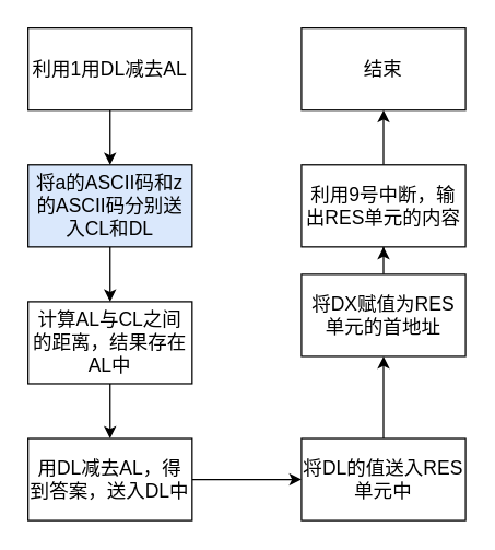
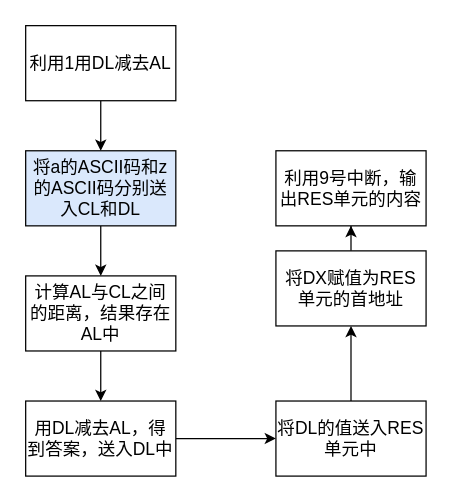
  <mxCell id="0" />
  <mxCell id="1" parent="0" />
  <mxCell id="2" value="" style="edgeStyle=orthogonalEdgeStyle;rounded=0;orthogonalLoop=1;jettySize=auto;html=1;" edge="1" parent="1" source="3" target="5"><mxGeometry relative="1" as="geometry" /></mxCell>
  <mxCell id="3" value="&lt;font style=&quot;font-size: 14px&quot;&gt;利用1用DL减去AL&lt;/font&gt;" style="rounded=0;whiteSpace=wrap;html=1;" vertex="1" parent="1"><mxGeometry x="20" y="20" width="120" height="60" as="geometry" /></mxCell>
  <mxCell id="4" value="" style="edgeStyle=orthogonalEdgeStyle;rounded=0;orthogonalLoop=1;jettySize=auto;html=1;" edge="1" parent="1" source="5" target="7"><mxGeometry relative="1" as="geometry" /></mxCell>
  <mxCell id="5" value="&lt;font style=&quot;font-size: 14px&quot;&gt;将a的ASCII码和z的ASCII码分别送入CL和DL&lt;/font&gt;" style="rounded=0;whiteSpace=wrap;html=1;fillColor=#dae8fc;" vertex="1" parent="1"><mxGeometry x="20" y="120" width="120" height="60" as="geometry" /></mxCell>
  <mxCell id="6" value="" style="edgeStyle=orthogonalEdgeStyle;rounded=0;orthogonalLoop=1;jettySize=auto;html=1;" edge="1" parent="1" source="7" target="9"><mxGeometry relative="1" as="geometry" /></mxCell>
  <mxCell id="7" value="&lt;font style=&quot;font-size: 14px&quot;&gt;计算AL与CL之间的距离，结果存在AL中&lt;/font&gt;" style="rounded=0;whiteSpace=wrap;html=1;" vertex="1" parent="1"><mxGeometry x="20" y="220" width="120" height="60" as="geometry" /></mxCell>
  <mxCell id="8" value="" style="edgeStyle=orthogonalEdgeStyle;rounded=0;orthogonalLoop=1;jettySize=auto;html=1;" edge="1" parent="1" source="9" target="11"><mxGeometry relative="1" as="geometry" /></mxCell>
  <mxCell id="9" value="&lt;font style=&quot;font-size: 14px&quot;&gt;用DL减去AL，得到答案，送入DL中&lt;/font&gt;" style="rounded=0;whiteSpace=wrap;html=1;" vertex="1" parent="1"><mxGeometry x="20" y="320" width="120" height="60" as="geometry" /></mxCell>
  <mxCell id="10" value="" style="edgeStyle=orthogonalEdgeStyle;rounded=0;orthogonalLoop=1;jettySize=auto;html=1;" edge="1" parent="1" source="11" target="13"><mxGeometry relative="1" as="geometry" /></mxCell>
  <mxCell id="11" value="&lt;font style=&quot;font-size: 14px&quot;&gt;将DL的值送入RES单元中&lt;/font&gt;" style="rounded=0;whiteSpace=wrap;html=1;" vertex="1" parent="1"><mxGeometry x="220" y="320" width="120" height="60" as="geometry" /></mxCell>
  <mxCell id="12" value="" style="edgeStyle=orthogonalEdgeStyle;rounded=0;orthogonalLoop=1;jettySize=auto;html=1;" edge="1" parent="1" source="13" target="15"><mxGeometry relative="1" as="geometry" /></mxCell>
  <mxCell id="13" value="&lt;font style=&quot;font-size: 14px&quot;&gt;将DX赋值为RES单元的首地址&lt;/font&gt;" style="rounded=0;whiteSpace=wrap;html=1;" vertex="1" parent="1"><mxGeometry x="220" y="200" width="120" height="60" as="geometry" /></mxCell>
- <mxCell id="14" value="" style="edgeStyle=orthogonalEdgeStyle;rounded=0;orthogonalLoop=1;jettySize=auto;html=1;" edge="1" parent="1" source="15" target="16"><mxGeometry relative="1" as="geometry" /></mxCell>
  <mxCell id="15" value="&lt;font style=&quot;font-size: 14px&quot;&gt;利用9号中断，输出RES单元的内容&lt;/font&gt;" style="rounded=0;whiteSpace=wrap;html=1;" vertex="1" parent="1"><mxGeometry x="220" y="120" width="120" height="60" as="geometry" /></mxCell>
- <mxCell id="16" value="&lt;font style=&quot;font-size: 14px&quot;&gt;结束&lt;/font&gt;" style="rounded=0;whiteSpace=wrap;html=1;" vertex="1" parent="1"><mxGeometry x="220" y="20" width="120" height="60" as="geometry" /></mxCell>
